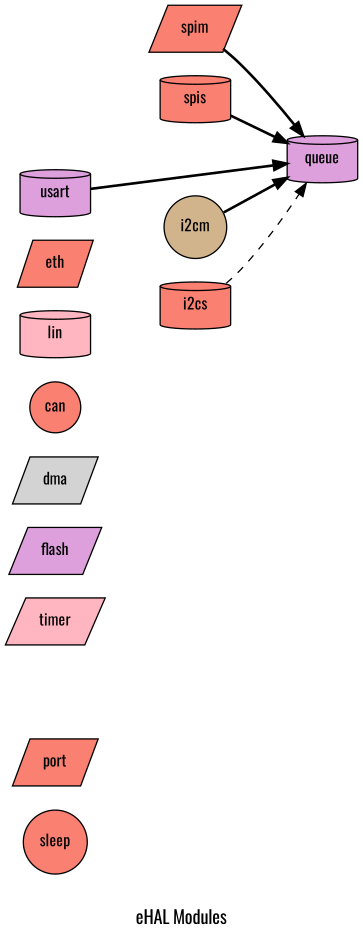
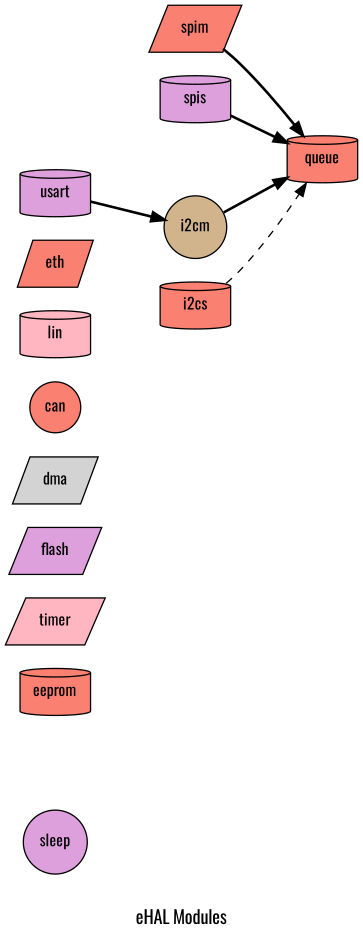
  digraph {
    fontname=Oswald
    label="eHAL Modules"
    rankdir=LR
    node [fillcolor=salmon fontname=Oswald fontsize=12 shape=parallelogram style=filled]
    edge [fontname=Oswald fontsize=8 style=bold]
-   sleep [shape=circle]
-   port
+   sleep [fillcolor=plum shape=circle]
+   eeprom [shape=cylinder]
    timer [fillcolor=lightpink]
    flash [fillcolor=plum]
    dma [fillcolor=lightgrey]
    can [shape=circle]
    lin [fillcolor=lightpink shape=cylinder]
    eth
-   queue [fillcolor=plum shape=cylinder]
+   queue [shape=cylinder]
    spim
-   spis [shape=cylinder]
+   spis [fillcolor=plum shape=cylinder]
    i2cm [fillcolor=tan shape=circle]
    i2cs [shape=cylinder]
    usart [fillcolor=plum shape=cylinder]
    spim -> queue
    spis -> queue
    i2cm -> queue
    i2cs -> queue [style=dashed]
-   usart -> queue
+   usart -> i2cm
  }
